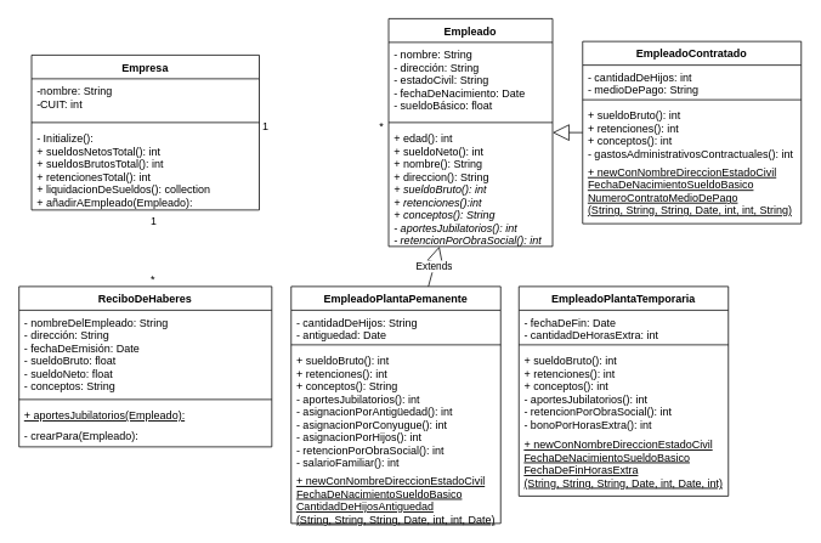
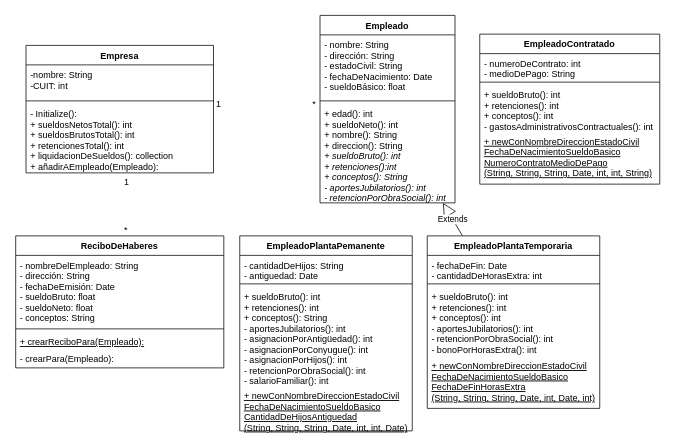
  <mxCell id="0" />
  <mxCell id="1" parent="0" />
  <mxCell id="2" value="Empleado" style="swimlane;fontStyle=1;align=center;verticalAlign=top;childLayout=stackLayout;horizontal=1;startSize=26;horizontalStack=0;resizeParent=1;resizeParentMax=0;resizeLast=0;collapsible=1;marginBottom=0;" parent="1" vertex="1"><mxGeometry x="426" y="20" width="180" height="250" as="geometry" /></mxCell>
  <mxCell id="3" value="- nombre: String&#10;- dirección: String&#10;- estadoCivil: String&#10;- fechaDeNacimiento: Date&#10;- sueldoBásico: float" style="text;strokeColor=none;fillColor=none;align=left;verticalAlign=top;spacingLeft=4;spacingRight=4;overflow=hidden;rotatable=0;points=[[0,0.5],[1,0.5]];portConstraint=eastwest;" parent="2" vertex="1"><mxGeometry y="26" width="180" height="84" as="geometry" /></mxCell>
  <mxCell id="4" value="" style="line;strokeWidth=1;fillColor=none;align=left;verticalAlign=middle;spacingTop=-1;spacingLeft=3;spacingRight=3;rotatable=0;labelPosition=right;points=[];portConstraint=eastwest;" parent="2" vertex="1"><mxGeometry y="110" width="180" height="8" as="geometry" /></mxCell>
  <mxCell id="5" value="+ edad(): int&#10;+ sueldoNeto(): int&#10;+ nombre(): String&#10;+ direccion(): String" style="text;strokeColor=none;fillColor=none;align=left;verticalAlign=top;spacingLeft=4;spacingRight=4;overflow=hidden;rotatable=0;points=[[0,0.5],[1,0.5]];portConstraint=eastwest;fontStyle=0" parent="2" vertex="1"><mxGeometry y="118" width="180" height="62" as="geometry" /></mxCell>
  <mxCell id="6" value="+ sueldoBruto(): int&#10;+ retenciones():int&#10;+ conceptos(): String&#10;- aportesJubilatorios(): int&#10;- retencionPorObraSocial(): int " style="text;strokeColor=none;fillColor=none;align=left;verticalAlign=top;spacingLeft=4;spacingRight=4;overflow=hidden;rotatable=0;points=[[0,0.5],[1,0.5]];portConstraint=eastwest;fontStyle=2;labelPosition=center;verticalLabelPosition=middle;textDirection=ltr;spacingTop=-6;" parent="2" vertex="1"><mxGeometry y="180" width="180" height="70" as="geometry" /></mxCell>
  <mxCell id="7" value="EmpleadoPlantaTemporaria" style="swimlane;fontStyle=1;align=center;verticalAlign=top;childLayout=stackLayout;horizontal=1;startSize=26;horizontalStack=0;resizeParent=1;resizeParentMax=0;resizeLast=0;collapsible=1;marginBottom=0;" parent="1" vertex="1"><mxGeometry x="569" y="314" width="230" height="230" as="geometry" /></mxCell>
  <mxCell id="8" value="- fechaDeFin: Date&#10;- cantidadDeHorasExtra: int" style="text;strokeColor=none;fillColor=none;align=left;verticalAlign=top;spacingLeft=4;spacingRight=4;overflow=hidden;rotatable=0;points=[[0,0.5],[1,0.5]];portConstraint=eastwest;" parent="7" vertex="1"><mxGeometry y="26" width="230" height="34" as="geometry" /></mxCell>
  <mxCell id="9" value="" style="line;strokeWidth=1;fillColor=none;align=left;verticalAlign=middle;spacingTop=-1;spacingLeft=3;spacingRight=3;rotatable=0;labelPosition=right;points=[];portConstraint=eastwest;" parent="7" vertex="1"><mxGeometry y="60" width="230" height="8" as="geometry" /></mxCell>
  <mxCell id="10" value="+ sueldoBruto(): int&#10;+ retenciones(): int&#10;+ conceptos(): int&#10;- aportesJubilatorios(): int&#10;- retencionPorObraSocial(): int&#10;- bonoPorHorasExtra(): int" style="text;strokeColor=none;fillColor=none;align=left;verticalAlign=top;spacingLeft=4;spacingRight=4;overflow=hidden;rotatable=0;points=[[0,0.5],[1,0.5]];portConstraint=eastwest;" parent="7" vertex="1"><mxGeometry y="68" width="230" height="92" as="geometry" /></mxCell>
  <mxCell id="11" value="+ newConNombreDireccionEstadoCivil&#10;FechaDeNacimientoSueldoBasico&#10;FechaDeFinHorasExtra&#10;(String, String, String, Date, int, Date, int)" style="text;strokeColor=none;fillColor=none;align=left;verticalAlign=top;spacingLeft=4;spacingRight=4;overflow=hidden;rotatable=0;points=[[0,0.5],[1,0.5]];portConstraint=eastwest;fontStyle=4" parent="7" vertex="1"><mxGeometry y="160" width="230" height="70" as="geometry" /></mxCell>
  <mxCell id="12" value="EmpleadoPlantaPemanente&#10;" style="swimlane;fontStyle=1;align=center;verticalAlign=top;childLayout=stackLayout;horizontal=1;startSize=26;horizontalStack=0;resizeParent=1;resizeParentMax=0;resizeLast=0;collapsible=1;marginBottom=0;" parent="1" vertex="1"><mxGeometry x="319" y="314" width="230" height="260" as="geometry" /></mxCell>
  <mxCell id="13" value="- cantidadDeHijos: String&#10;- antiguedad: Date" style="text;strokeColor=none;fillColor=none;align=left;verticalAlign=top;spacingLeft=4;spacingRight=4;overflow=hidden;rotatable=0;points=[[0,0.5],[1,0.5]];portConstraint=eastwest;" parent="12" vertex="1"><mxGeometry y="26" width="230" height="34" as="geometry" /></mxCell>
  <mxCell id="14" value="" style="line;strokeWidth=1;fillColor=none;align=left;verticalAlign=middle;spacingTop=-1;spacingLeft=3;spacingRight=3;rotatable=0;labelPosition=right;points=[];portConstraint=eastwest;" parent="12" vertex="1"><mxGeometry y="60" width="230" height="8" as="geometry" /></mxCell>
  <mxCell id="15" value="+ sueldoBruto(): int&#10;+ retenciones(): int&#10;+ conceptos(): String&#10;- aportesJubilatorios(): int&#10;- asignacionPorAntigüedad(): int&#10;- asignacionPorConyugue(): int&#10;- asignacionPorHijos(): int&#10;- retencionPorObraSocial(): int&#10;- salarioFamiliar(): int&#10;" style="text;strokeColor=none;fillColor=none;align=left;verticalAlign=top;spacingLeft=4;spacingRight=4;overflow=hidden;rotatable=0;points=[[0,0.5],[1,0.5]];portConstraint=eastwest;" parent="12" vertex="1"><mxGeometry y="68" width="230" height="132" as="geometry" /></mxCell>
  <mxCell id="16" value="+ newConNombreDireccionEstadoCivil&#10;FechaDeNacimientoSueldoBasico&#10;CantidadDeHijosAntiguedad&#10;(String, String, String, Date, int, int, Date)" style="text;strokeColor=none;fillColor=none;align=left;verticalAlign=top;spacingLeft=4;spacingRight=4;overflow=hidden;rotatable=0;points=[[0,0.5],[1,0.5]];portConstraint=eastwest;fontStyle=4" parent="12" vertex="1"><mxGeometry y="200" width="230" height="60" as="geometry" /></mxCell>
- <mxCell id="18" value="Extends" style="endArrow=block;endSize=16;endFill=0;html=1;" parent="1" source="12" target="2" edge="1"><mxGeometry width="160" relative="1" as="geometry"><mxPoint x="549" y="254" as="sourcePoint" /><mxPoint x="709" y="254" as="targetPoint" /></mxGeometry></mxCell>
+ <mxCell id="17" value="Extends" style="endArrow=block;endSize=16;endFill=0;html=1;" parent="1" source="7" target="2" edge="1"><mxGeometry width="160" relative="1" as="geometry"><mxPoint x="549" y="294" as="sourcePoint" /><mxPoint x="709" y="294" as="targetPoint" /><mxPoint as="offset" /></mxGeometry></mxCell>
  <mxCell id="19" value="Empresa" style="swimlane;fontStyle=1;align=center;verticalAlign=top;childLayout=stackLayout;horizontal=1;startSize=26;horizontalStack=0;resizeParent=1;resizeParentMax=0;resizeLast=0;collapsible=1;marginBottom=0;" parent="1" vertex="1"><mxGeometry x="34" y="60" width="250" height="170" as="geometry" /></mxCell>
  <mxCell id="20" value="-nombre: String&#10;-CUIT: int" style="text;strokeColor=none;fillColor=none;align=left;verticalAlign=top;spacingLeft=4;spacingRight=4;overflow=hidden;rotatable=0;points=[[0,0.5],[1,0.5]];portConstraint=eastwest;" parent="19" vertex="1"><mxGeometry y="26" width="250" height="44" as="geometry" /></mxCell>
  <mxCell id="21" value="" style="line;strokeWidth=1;fillColor=none;align=left;verticalAlign=middle;spacingTop=-1;spacingLeft=3;spacingRight=3;rotatable=0;labelPosition=right;points=[];portConstraint=eastwest;" parent="19" vertex="1"><mxGeometry y="70" width="250" height="8" as="geometry" /></mxCell>
  <mxCell id="22" value="- Initialize():&#10;+ sueldosNetosTotal(): int&#10;+ sueldosBrutosTotal(): int&#10;+ retencionesTotal(): int&#10;+ liquidacionDeSueldos(): collection&#10;+ añadirAEmpleado(Empleado): " style="text;strokeColor=none;fillColor=none;align=left;verticalAlign=top;spacingLeft=4;spacingRight=4;overflow=hidden;rotatable=0;points=[[0,0.5],[1,0.5]];portConstraint=eastwest;" parent="19" vertex="1"><mxGeometry y="78" width="250" height="92" as="geometry" /></mxCell>
  <mxCell id="23" value="*" style="text;strokeColor=none;fillColor=none;align=left;verticalAlign=top;spacingLeft=4;spacingRight=4;overflow=hidden;rotatable=0;points=[[0,0.5],[1,0.5]];portConstraint=eastwest;" parent="1" vertex="1"><mxGeometry x="410" y="124" width="16" height="22" as="geometry" /></mxCell>
  <mxCell id="24" value="1" style="text;strokeColor=none;fillColor=none;align=left;verticalAlign=top;spacingLeft=4;spacingRight=4;overflow=hidden;rotatable=0;points=[[0,0.5],[1,0.5]];portConstraint=eastwest;" parent="1" vertex="1"><mxGeometry x="281.75" y="124" width="16" height="22" as="geometry" /></mxCell>
  <mxCell id="25" value="*" style="text;strokeColor=none;fillColor=none;align=left;verticalAlign=top;spacingLeft=4;spacingRight=4;overflow=hidden;rotatable=0;points=[[0,0.5],[1,0.5]];portConstraint=eastwest;" parent="1" vertex="1"><mxGeometry x="159" y="292" width="16" height="22" as="geometry" /></mxCell>
  <mxCell id="26" value="1" style="text;strokeColor=none;fillColor=none;align=left;verticalAlign=top;spacingLeft=4;spacingRight=4;overflow=hidden;rotatable=0;points=[[0,0.5],[1,0.5]];portConstraint=eastwest;" parent="1" vertex="1"><mxGeometry x="159" y="229" width="16" height="22" as="geometry" /></mxCell>
  <mxCell id="27" value="ReciboDeHaberes" style="swimlane;fontStyle=1;align=center;verticalAlign=top;childLayout=stackLayout;horizontal=1;startSize=26;horizontalStack=0;resizeParent=1;resizeParentMax=0;resizeLast=0;collapsible=1;marginBottom=0;" parent="1" vertex="1"><mxGeometry x="20.25" y="314" width="277.5" height="176" as="geometry" /></mxCell>
  <mxCell id="28" value="- nombreDelEmpleado: String&#10;- dirección: String&#10;- fechaDeEmisión: Date&#10;- sueldoBruto: float&#10;- sueldoNeto: float&#10;- conceptos: String" style="text;strokeColor=none;fillColor=none;align=left;verticalAlign=top;spacingLeft=4;spacingRight=4;overflow=hidden;rotatable=0;points=[[0,0.5],[1,0.5]];portConstraint=eastwest;" parent="27" vertex="1"><mxGeometry y="26" width="277.5" height="94" as="geometry" /></mxCell>
  <mxCell id="29" value="" style="line;strokeWidth=1;fillColor=none;align=left;verticalAlign=middle;spacingTop=-1;spacingLeft=3;spacingRight=3;rotatable=0;labelPosition=right;points=[];portConstraint=eastwest;" parent="27" vertex="1"><mxGeometry y="120" width="277.5" height="8" as="geometry" /></mxCell>
- <mxCell id="30" value="+ aportesJubilatorios(Empleado):&#10;" style="text;strokeColor=none;fillColor=none;align=left;verticalAlign=top;spacingLeft=4;spacingRight=4;overflow=hidden;rotatable=0;points=[[0,0.5],[1,0.5]];portConstraint=eastwest;fontStyle=4;fontFamily=Helvetica;strokeWidth=1;" parent="27" vertex="1"><mxGeometry y="128" width="277.5" height="22" as="geometry" /></mxCell>
+ <mxCell id="30" value="+ crearReciboPara(Empleado):&#10;" style="text;strokeColor=none;fillColor=none;align=left;verticalAlign=top;spacingLeft=4;spacingRight=4;overflow=hidden;rotatable=0;points=[[0,0.5],[1,0.5]];portConstraint=eastwest;fontStyle=4;fontFamily=Helvetica;strokeWidth=1;" parent="27" vertex="1"><mxGeometry y="128" width="277.5" height="22" as="geometry" /></mxCell>
  <mxCell id="31" value="- crearPara(Empleado):" style="text;strokeColor=none;fillColor=none;align=left;verticalAlign=top;spacingLeft=4;spacingRight=4;overflow=hidden;rotatable=0;points=[[0,0.5],[1,0.5]];portConstraint=eastwest;fontStyle=0;fontFamily=Helvetica;strokeWidth=1;" parent="27" vertex="1"><mxGeometry y="150" width="277.5" height="26" as="geometry" /></mxCell>
  <mxCell id="32" value="EmpleadoContratado" style="swimlane;fontStyle=1;align=center;verticalAlign=top;childLayout=stackLayout;horizontal=1;startSize=26;horizontalStack=0;resizeParent=1;resizeParentMax=0;resizeLast=0;collapsible=1;marginBottom=0;" parent="1" vertex="1"><mxGeometry x="639" y="45" width="240" height="200" as="geometry" /></mxCell>
- <mxCell id="33" value="- cantidadDeHijos: int&#10;- medioDePago: String" style="text;strokeColor=none;fillColor=none;align=left;verticalAlign=top;spacingLeft=4;spacingRight=4;overflow=hidden;rotatable=0;points=[[0,0.5],[1,0.5]];portConstraint=eastwest;" parent="32" vertex="1"><mxGeometry y="26" width="240" height="34" as="geometry" /></mxCell>
+ <mxCell id="33" value="- numeroDeContrato: int&#10;- medioDePago: String" style="text;strokeColor=none;fillColor=none;align=left;verticalAlign=top;spacingLeft=4;spacingRight=4;overflow=hidden;rotatable=0;points=[[0,0.5],[1,0.5]];portConstraint=eastwest;" parent="32" vertex="1"><mxGeometry y="26" width="240" height="34" as="geometry" /></mxCell>
  <mxCell id="34" value="" style="line;strokeWidth=1;fillColor=none;align=left;verticalAlign=middle;spacingTop=-1;spacingLeft=3;spacingRight=3;rotatable=0;labelPosition=right;points=[];portConstraint=eastwest;" parent="32" vertex="1"><mxGeometry y="60" width="240" height="8" as="geometry" /></mxCell>
  <mxCell id="35" value="+ sueldoBruto(): int&#10;+ retenciones(): int&#10;+ conceptos(): int&#10;- gastosAdministrativosContractuales(): int" style="text;strokeColor=none;fillColor=none;align=left;verticalAlign=top;spacingLeft=4;spacingRight=4;overflow=hidden;rotatable=0;points=[[0,0.5],[1,0.5]];portConstraint=eastwest;" parent="32" vertex="1"><mxGeometry y="68" width="240" height="62" as="geometry" /></mxCell>
  <mxCell id="36" value="+ newConNombreDireccionEstadoCivil&#10;FechaDeNacimientoSueldoBasico&#10;NumeroContratoMedioDePago&#10;(String, String, String, Date, int, int, String)" style="text;strokeColor=none;fillColor=none;align=left;verticalAlign=top;spacingLeft=4;spacingRight=4;overflow=hidden;rotatable=0;points=[[0,0.5],[1,0.5]];portConstraint=eastwest;fontStyle=4" parent="32" vertex="1"><mxGeometry y="130" width="240" height="70" as="geometry" /></mxCell>
- <mxCell id="37" value="" style="endArrow=block;endSize=16;endFill=0;html=1;" parent="1" source="32" target="2" edge="1"><mxGeometry y="-41" width="160" relative="1" as="geometry"><mxPoint x="409" y="254" as="sourcePoint" /><mxPoint x="569" y="254" as="targetPoint" /><mxPoint as="offset" /></mxGeometry></mxCell>
